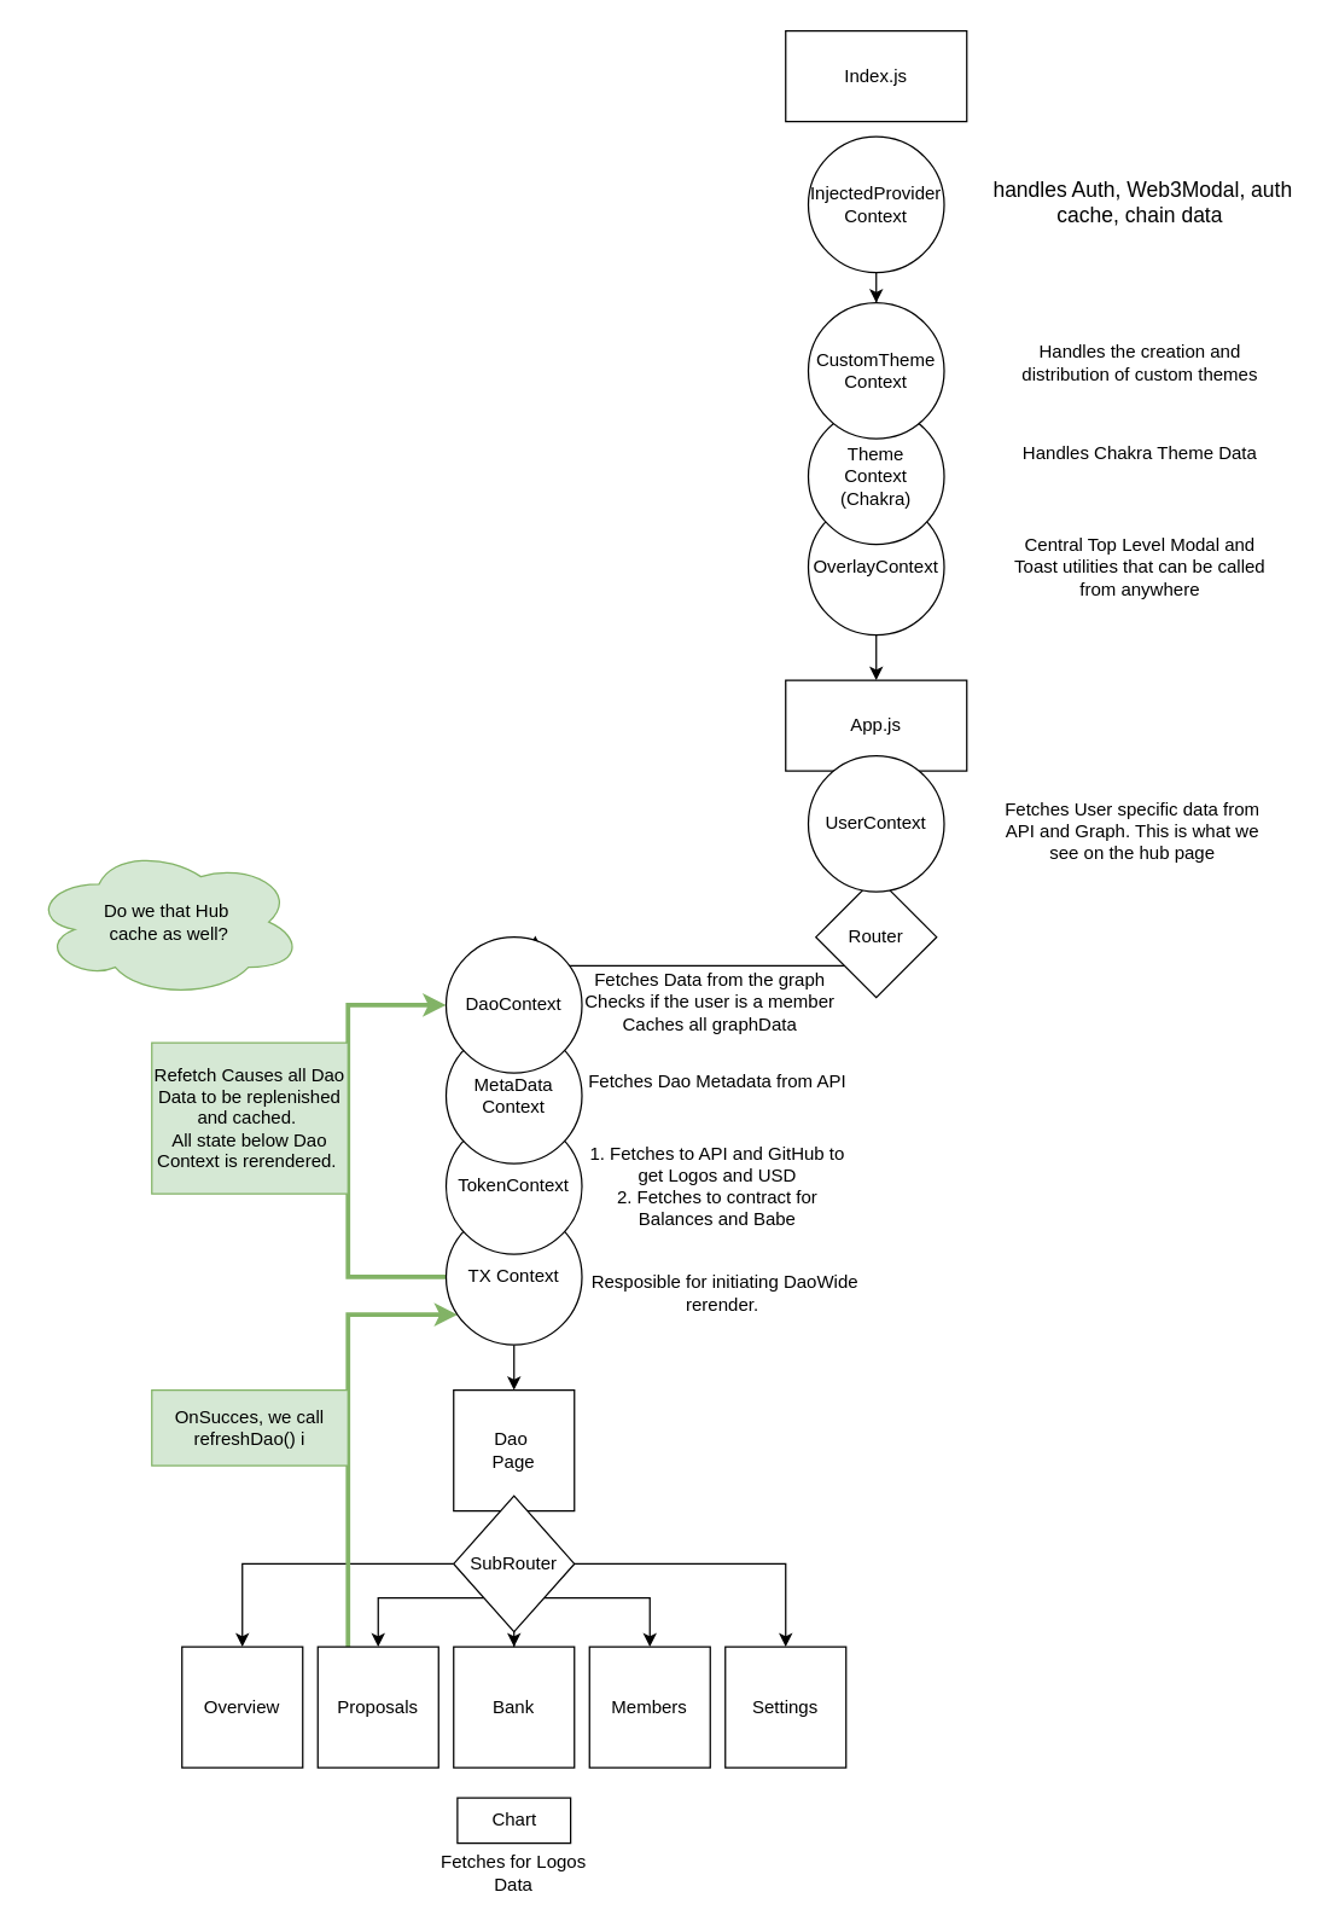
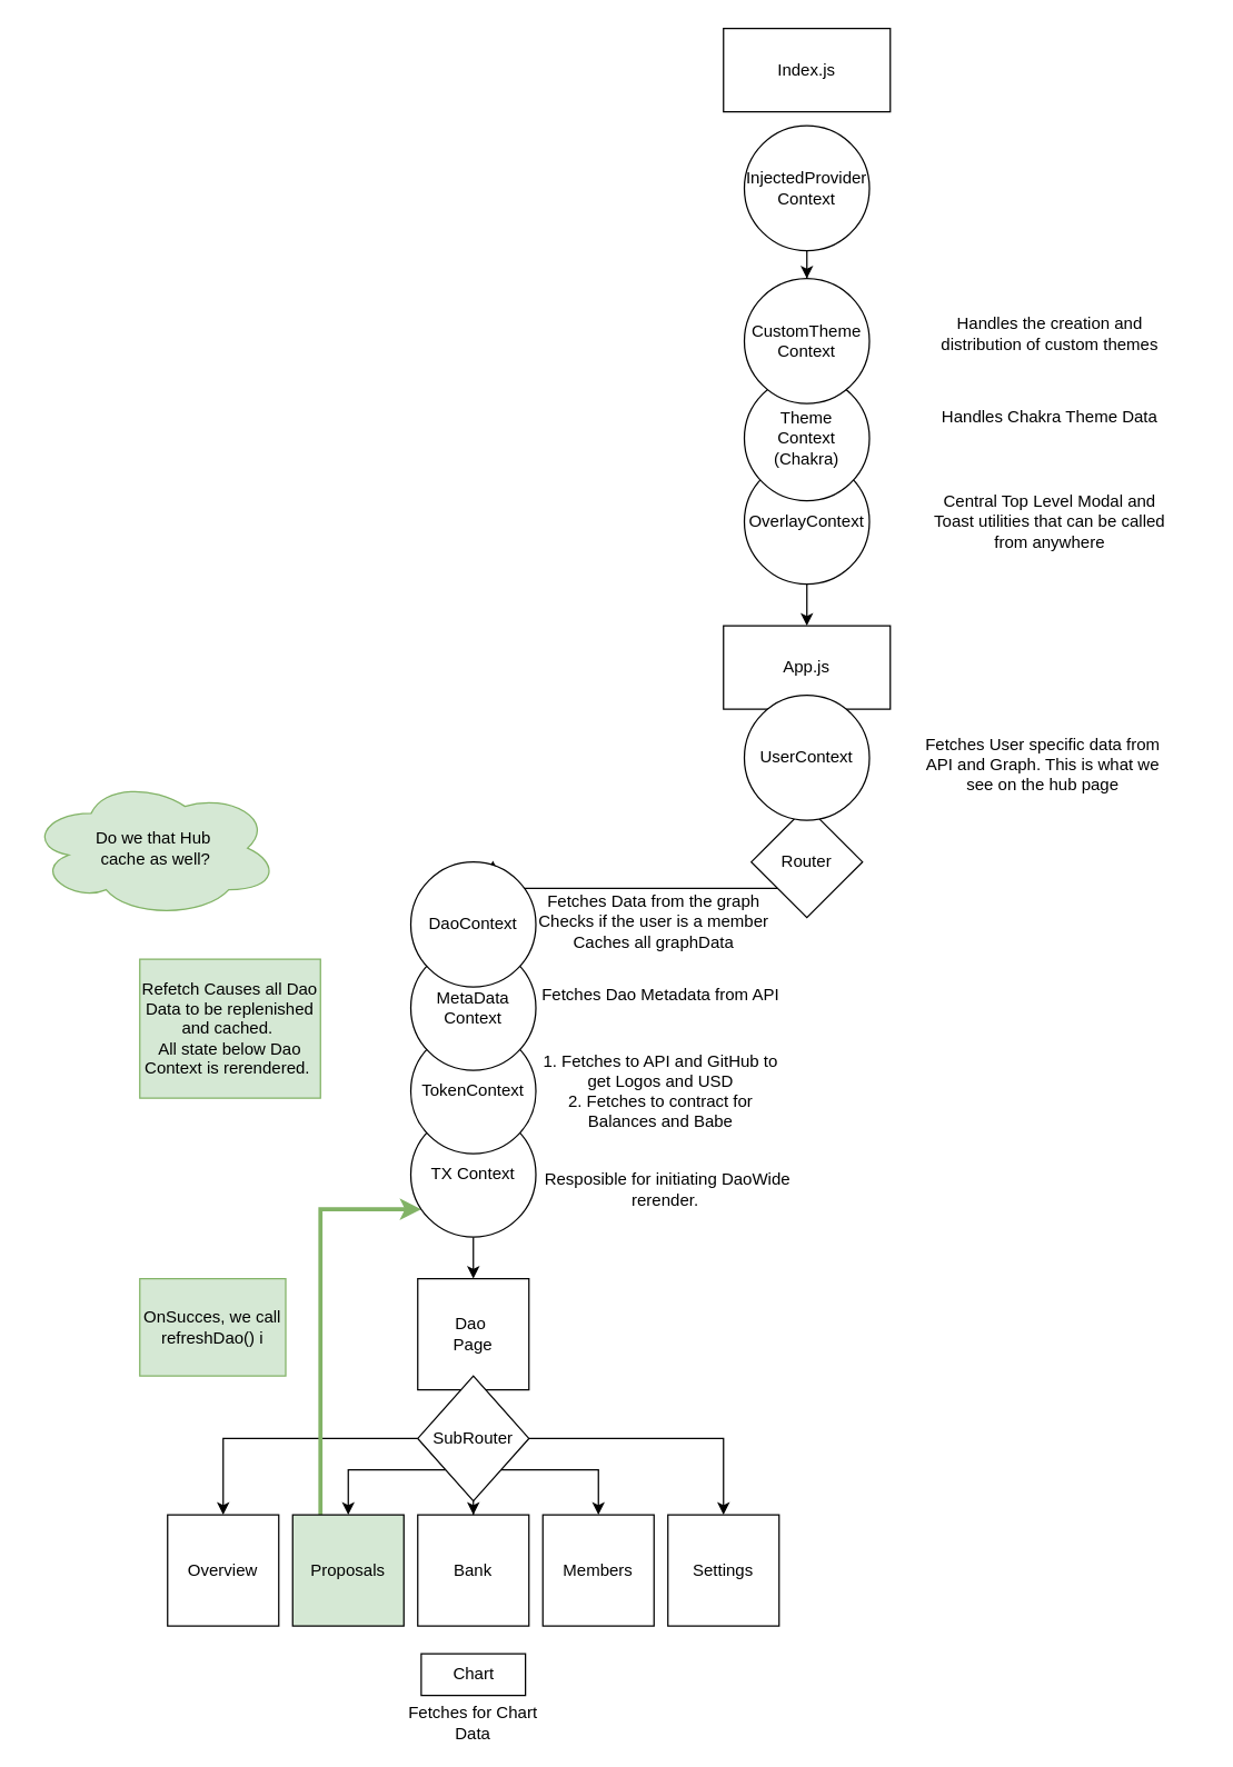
  <mxCell id="0" />
  <mxCell id="1" parent="0" />
  <mxCell id="2" style="edgeStyle=orthogonalEdgeStyle;rounded=0;orthogonalLoop=1;jettySize=auto;html=1;exitX=0.5;exitY=1;exitDx=0;exitDy=0;" edge="1" parent="1" source="3" target="8"><mxGeometry relative="1" as="geometry" /></mxCell>
  <mxCell id="3" value="InjectedProvider&lt;br&gt;Context" style="ellipse;whiteSpace=wrap;html=1;aspect=fixed;" vertex="1" parent="1"><mxGeometry x="535" y="90" width="90" height="90" as="geometry" /></mxCell>
  <mxCell id="4" value="Index.js" style="rounded=0;whiteSpace=wrap;html=1;" vertex="1" parent="1"><mxGeometry x="520" y="20" width="120" height="60" as="geometry" /></mxCell>
  <mxCell id="5" style="edgeStyle=orthogonalEdgeStyle;rounded=0;orthogonalLoop=1;jettySize=auto;html=1;exitX=0.5;exitY=1;exitDx=0;exitDy=0;" edge="1" parent="1" source="6" target="14"><mxGeometry relative="1" as="geometry" /></mxCell>
  <mxCell id="6" value="OverlayContext" style="ellipse;whiteSpace=wrap;html=1;aspect=fixed;" vertex="1" parent="1"><mxGeometry x="535" y="330" width="90" height="90" as="geometry" /></mxCell>
  <mxCell id="7" value="Theme&lt;br&gt;Context&lt;br&gt;(Chakra)" style="ellipse;whiteSpace=wrap;html=1;aspect=fixed;" vertex="1" parent="1"><mxGeometry x="535" y="270" width="90" height="90" as="geometry" /></mxCell>
  <mxCell id="8" value="CustomTheme&lt;br&gt;Context" style="ellipse;whiteSpace=wrap;html=1;aspect=fixed;" vertex="1" parent="1"><mxGeometry x="535" y="200" width="90" height="90" as="geometry" /></mxCell>
- <mxCell id="9" value="&lt;span style=&quot;font-size: 14px&quot;&gt;&amp;nbsp;handles Auth, Web3Modal, auth cache, chain data&lt;/span&gt;" style="text;html=1;strokeColor=none;fillColor=none;align=center;verticalAlign=middle;whiteSpace=wrap;rounded=0;" vertex="1" parent="1"><mxGeometry x="645" y="110" width="220" height="45" as="geometry" /></mxCell>
  <mxCell id="10" value="Handles the creation and distribution of custom themes" style="text;html=1;strokeColor=none;fillColor=none;align=center;verticalAlign=middle;whiteSpace=wrap;rounded=0;" vertex="1" parent="1"><mxGeometry x="670" y="230" width="170" height="20" as="geometry" /></mxCell>
  <mxCell id="11" value="Handles Chakra Theme Data" style="text;html=1;strokeColor=none;fillColor=none;align=center;verticalAlign=middle;whiteSpace=wrap;rounded=0;" vertex="1" parent="1"><mxGeometry x="670" y="290" width="170" height="20" as="geometry" /></mxCell>
  <mxCell id="12" value="Central Top Level Modal and Toast utilities that can be called from anywhere" style="text;html=1;strokeColor=none;fillColor=none;align=center;verticalAlign=middle;whiteSpace=wrap;rounded=0;" vertex="1" parent="1"><mxGeometry x="665" y="345" width="180" height="60" as="geometry" /></mxCell>
  <mxCell id="13" style="edgeStyle=orthogonalEdgeStyle;rounded=0;orthogonalLoop=1;jettySize=auto;html=1;exitX=0.5;exitY=1;exitDx=0;exitDy=0;" edge="1" parent="1" source="14"><mxGeometry relative="1" as="geometry"><mxPoint x="580" y="580" as="targetPoint" /></mxGeometry></mxCell>
  <mxCell id="14" value="App.js" style="rounded=0;whiteSpace=wrap;html=1;" vertex="1" parent="1"><mxGeometry x="520" y="450" width="120" height="60" as="geometry" /></mxCell>
  <mxCell id="15" style="edgeStyle=orthogonalEdgeStyle;rounded=0;orthogonalLoop=1;jettySize=auto;html=1;exitX=0;exitY=1;exitDx=0;exitDy=0;entryX=0.656;entryY=-0.011;entryDx=0;entryDy=0;entryPerimeter=0;" edge="1" parent="1" source="16" target="36"><mxGeometry relative="1" as="geometry"><mxPoint x="470" y="640" as="targetPoint" /><Array as="points"><mxPoint x="560" y="639" /></Array></mxGeometry></mxCell>
  <mxCell id="16" value="Router" style="rhombus;whiteSpace=wrap;html=1;" vertex="1" parent="1"><mxGeometry x="540" y="580" width="80" height="80" as="geometry" /></mxCell>
  <mxCell id="17" value="Dao&amp;nbsp;&lt;br&gt;Page" style="whiteSpace=wrap;html=1;aspect=fixed;" vertex="1" parent="1"><mxGeometry x="300" y="920" width="80" height="80" as="geometry" /></mxCell>
  <mxCell id="18" value="" style="edgeStyle=orthogonalEdgeStyle;rounded=0;orthogonalLoop=1;jettySize=auto;html=1;" edge="1" parent="1" source="23" target="25"><mxGeometry relative="1" as="geometry" /></mxCell>
  <mxCell id="19" style="edgeStyle=orthogonalEdgeStyle;rounded=0;orthogonalLoop=1;jettySize=auto;html=1;exitX=0;exitY=0.5;exitDx=0;exitDy=0;entryX=0.5;entryY=0;entryDx=0;entryDy=0;" edge="1" parent="1" source="23" target="28"><mxGeometry relative="1" as="geometry" /></mxCell>
  <mxCell id="20" style="edgeStyle=orthogonalEdgeStyle;rounded=0;orthogonalLoop=1;jettySize=auto;html=1;exitX=0;exitY=1;exitDx=0;exitDy=0;" edge="1" parent="1" source="23" target="27"><mxGeometry relative="1" as="geometry" /></mxCell>
  <mxCell id="21" style="edgeStyle=orthogonalEdgeStyle;rounded=0;orthogonalLoop=1;jettySize=auto;html=1;exitX=1;exitY=0.5;exitDx=0;exitDy=0;entryX=0.5;entryY=0;entryDx=0;entryDy=0;" edge="1" parent="1" source="23" target="29"><mxGeometry relative="1" as="geometry" /></mxCell>
  <mxCell id="22" style="edgeStyle=orthogonalEdgeStyle;rounded=0;orthogonalLoop=1;jettySize=auto;html=1;exitX=1;exitY=1;exitDx=0;exitDy=0;entryX=0.5;entryY=0;entryDx=0;entryDy=0;" edge="1" parent="1" source="23" target="24"><mxGeometry relative="1" as="geometry" /></mxCell>
  <mxCell id="23" value="SubRouter" style="rhombus;whiteSpace=wrap;html=1;" vertex="1" parent="1"><mxGeometry x="300" y="990" width="80" height="90" as="geometry" /></mxCell>
  <mxCell id="24" value="Members" style="whiteSpace=wrap;html=1;aspect=fixed;" vertex="1" parent="1"><mxGeometry x="390" y="1090" width="80" height="80" as="geometry" /></mxCell>
  <mxCell id="25" value="Bank" style="whiteSpace=wrap;html=1;aspect=fixed;" vertex="1" parent="1"><mxGeometry x="300" y="1090" width="80" height="80" as="geometry" /></mxCell>
  <mxCell id="26" style="edgeStyle=orthogonalEdgeStyle;rounded=0;orthogonalLoop=1;jettySize=auto;html=1;exitX=0.25;exitY=0;exitDx=0;exitDy=0;fillColor=#d5e8d4;strokeColor=#82b366;strokeWidth=3;" edge="1" parent="1" source="27" target="33"><mxGeometry relative="1" as="geometry"><mxPoint x="230" y="850" as="targetPoint" /><Array as="points"><mxPoint x="230" y="870" /></Array></mxGeometry></mxCell>
- <mxCell id="27" value="Proposals" style="whiteSpace=wrap;html=1;aspect=fixed;" vertex="1" parent="1"><mxGeometry x="210" y="1090" width="80" height="80" as="geometry" /></mxCell>
+ <mxCell id="27" value="Proposals" style="whiteSpace=wrap;html=1;aspect=fixed;fillColor=#d5e8d4;" vertex="1" parent="1"><mxGeometry x="210" y="1090" width="80" height="80" as="geometry" /></mxCell>
  <mxCell id="28" value="Overview" style="whiteSpace=wrap;html=1;aspect=fixed;" vertex="1" parent="1"><mxGeometry x="120" y="1090" width="80" height="80" as="geometry" /></mxCell>
  <mxCell id="29" value="Settings" style="whiteSpace=wrap;html=1;aspect=fixed;" vertex="1" parent="1"><mxGeometry x="480" y="1090" width="80" height="80" as="geometry" /></mxCell>
  <mxCell id="30" value="UserContext" style="ellipse;whiteSpace=wrap;html=1;aspect=fixed;" vertex="1" parent="1"><mxGeometry x="535" y="500" width="90" height="90" as="geometry" /></mxCell>
  <mxCell id="31" style="edgeStyle=orthogonalEdgeStyle;rounded=0;orthogonalLoop=1;jettySize=auto;html=1;exitX=0.5;exitY=1;exitDx=0;exitDy=0;" edge="1" parent="1" source="33" target="17"><mxGeometry relative="1" as="geometry" /></mxCell>
- <mxCell id="32" style="edgeStyle=orthogonalEdgeStyle;rounded=0;orthogonalLoop=1;jettySize=auto;html=1;entryX=0;entryY=0.5;entryDx=0;entryDy=0;exitX=0;exitY=0.5;exitDx=0;exitDy=0;fillColor=#d5e8d4;strokeColor=#82b366;strokeWidth=3;" edge="1" parent="1" source="33" target="36"><mxGeometry relative="1" as="geometry"><mxPoint x="230" y="660" as="targetPoint" /><mxPoint x="220" y="790" as="sourcePoint" /><Array as="points"><mxPoint x="230" y="845" /><mxPoint x="230" y="665" /></Array></mxGeometry></mxCell>
  <mxCell id="33" value="TX Context" style="ellipse;whiteSpace=wrap;html=1;aspect=fixed;" vertex="1" parent="1"><mxGeometry x="295" y="800" width="90" height="90" as="geometry" /></mxCell>
  <mxCell id="34" value="TokenContext" style="ellipse;whiteSpace=wrap;html=1;aspect=fixed;" vertex="1" parent="1"><mxGeometry x="295" y="740" width="90" height="90" as="geometry" /></mxCell>
  <mxCell id="35" value="MetaData&lt;br&gt;Context" style="ellipse;whiteSpace=wrap;html=1;aspect=fixed;" vertex="1" parent="1"><mxGeometry x="295" y="680" width="90" height="90" as="geometry" /></mxCell>
  <mxCell id="36" value="DaoContext" style="ellipse;whiteSpace=wrap;html=1;aspect=fixed;" vertex="1" parent="1"><mxGeometry x="295" y="620" width="90" height="90" as="geometry" /></mxCell>
  <mxCell id="37" value="Fetches Data from the graph&lt;br&gt;Checks if the user is a member&lt;br&gt;Caches all graphData" style="text;html=1;strokeColor=none;fillColor=none;align=center;verticalAlign=middle;whiteSpace=wrap;rounded=0;" vertex="1" parent="1"><mxGeometry x="380" y="635" width="180" height="55" as="geometry" /></mxCell>
  <mxCell id="38" value="Fetches Dao Metadata from API" style="text;html=1;strokeColor=none;fillColor=none;align=center;verticalAlign=middle;whiteSpace=wrap;rounded=0;" vertex="1" parent="1"><mxGeometry x="385" y="690" width="180" height="52.5" as="geometry" /></mxCell>
  <mxCell id="39" value="1. Fetches to API and GitHub to get Logos and USD&lt;br&gt;2. Fetches to contract for Balances and Babe" style="text;html=1;strokeColor=none;fillColor=none;align=center;verticalAlign=middle;whiteSpace=wrap;rounded=0;" vertex="1" parent="1"><mxGeometry x="385" y="758.75" width="180" height="52.5" as="geometry" /></mxCell>
  <mxCell id="40" value="Resposible for initiating DaoWide rerender.&amp;nbsp;" style="text;html=1;strokeColor=none;fillColor=none;align=center;verticalAlign=middle;whiteSpace=wrap;rounded=0;" vertex="1" parent="1"><mxGeometry x="390" y="830" width="180" height="52.5" as="geometry" /></mxCell>
- <mxCell id="41" value="Fetches for Logos Data&lt;br&gt;" style="text;html=1;strokeColor=none;fillColor=none;align=center;verticalAlign=middle;whiteSpace=wrap;rounded=0;" vertex="1" parent="1"><mxGeometry x="280" y="1230" width="120" height="20" as="geometry" /></mxCell>
+ <mxCell id="41" value="Fetches for Chart Data&lt;br&gt;" style="text;html=1;strokeColor=none;fillColor=none;align=center;verticalAlign=middle;whiteSpace=wrap;rounded=0;" vertex="1" parent="1"><mxGeometry x="280" y="1230" width="120" height="20" as="geometry" /></mxCell>
  <mxCell id="42" value="Chart" style="rounded=0;whiteSpace=wrap;html=1;" vertex="1" parent="1"><mxGeometry x="302.5" y="1190" width="75" height="30" as="geometry" /></mxCell>
- <mxCell id="43" value="OnSucces, we call refreshDao() i" style="text;html=1;align=center;verticalAlign=middle;whiteSpace=wrap;rounded=0;strokeColor=#82b366;fillColor=#d5e8d4;" vertex="1" parent="1"><mxGeometry x="100" y="920" width="130" height="50" as="geometry" /></mxCell>
+ <mxCell id="43" value="OnSucces, we call refreshDao() i" style="text;html=1;align=center;verticalAlign=middle;whiteSpace=wrap;rounded=0;strokeColor=#82b366;fillColor=#d5e8d4;" vertex="1" parent="1"><mxGeometry x="100" y="920" width="105" height="70" as="geometry" /></mxCell>
  <mxCell id="44" value="Refetch Causes all Dao Data to be replenished and cached.&amp;nbsp;&lt;br&gt;All state below Dao Context is rerendered.&amp;nbsp;" style="text;html=1;align=center;verticalAlign=middle;whiteSpace=wrap;rounded=0;strokeColor=#82b366;fillColor=#d5e8d4;" vertex="1" parent="1"><mxGeometry x="100" y="690" width="130" height="100" as="geometry" /></mxCell>
  <mxCell id="45" value="Do we that Hub&lt;br&gt;&amp;nbsp;cache as well?" style="ellipse;shape=cloud;whiteSpace=wrap;html=1;strokeColor=#82b366;fillColor=#d5e8d4;" vertex="1" parent="1"><mxGeometry x="20" y="560" width="180" height="100" as="geometry" /></mxCell>
  <mxCell id="46" value="Fetches User specific data from API and Graph. This is what we see on the hub page&lt;br&gt;" style="text;html=1;strokeColor=none;fillColor=none;align=center;verticalAlign=middle;whiteSpace=wrap;rounded=0;" vertex="1" parent="1"><mxGeometry x="660" y="520" width="180" height="60" as="geometry" /></mxCell>
